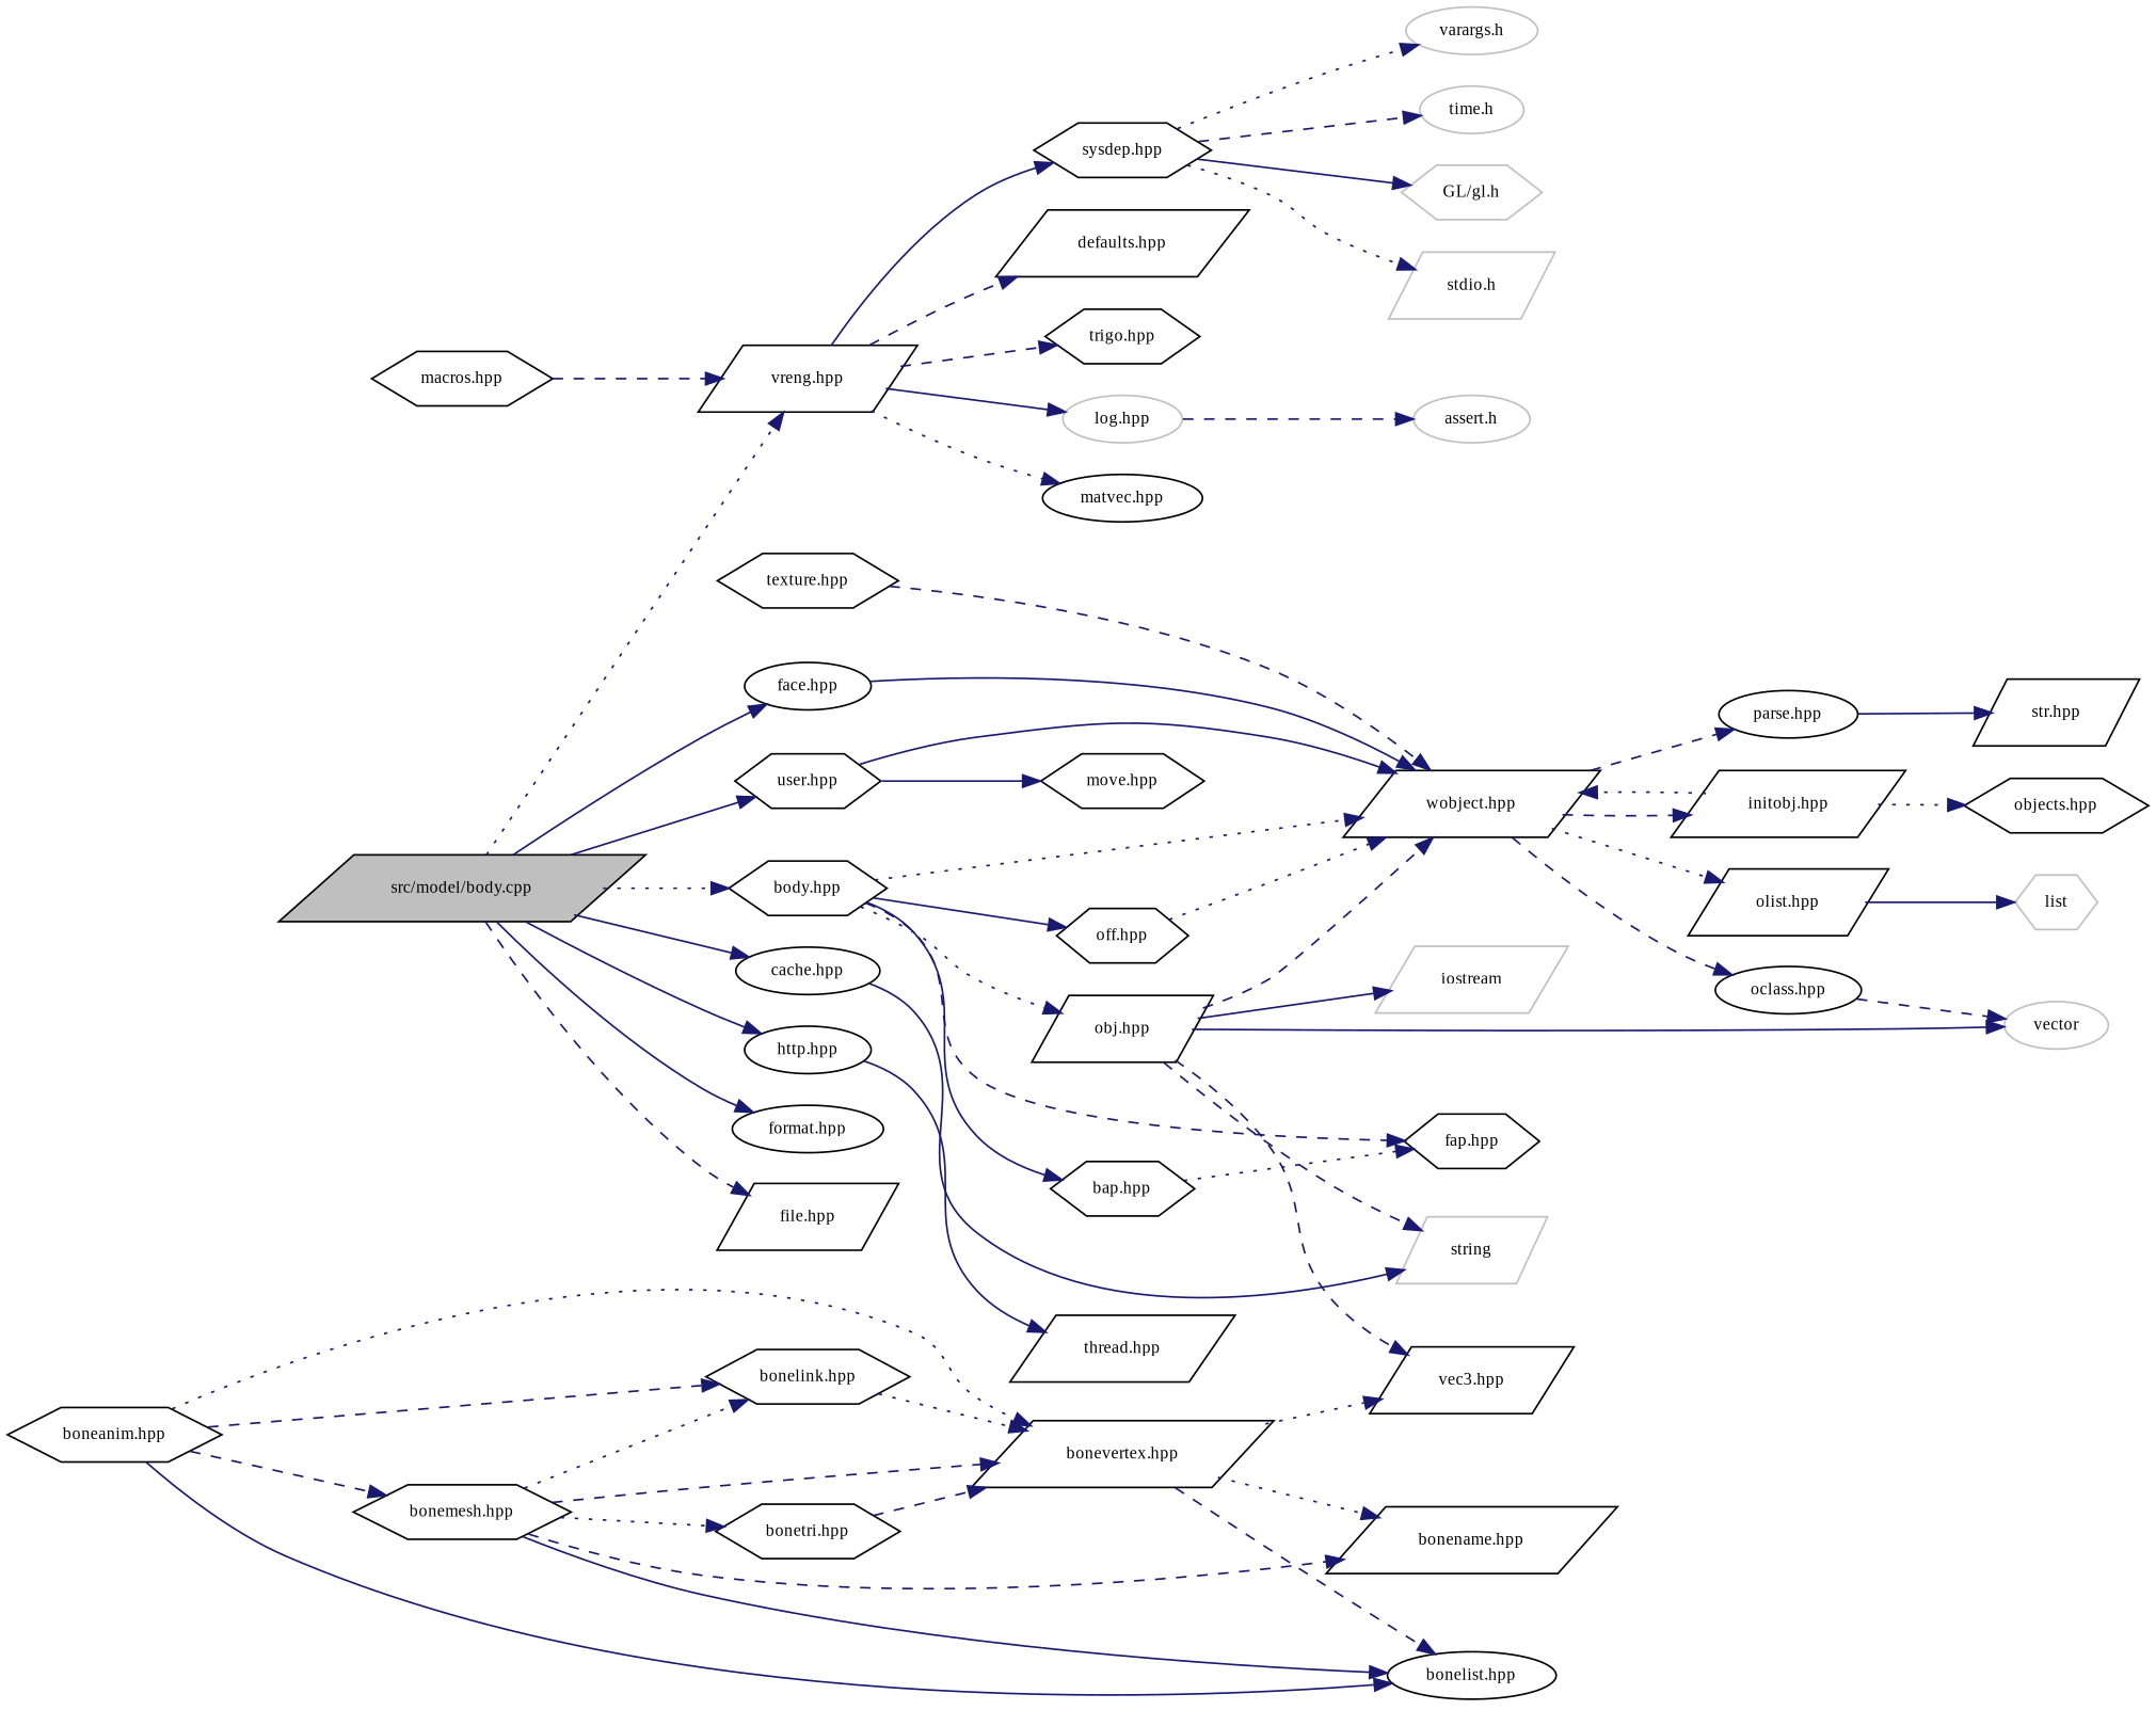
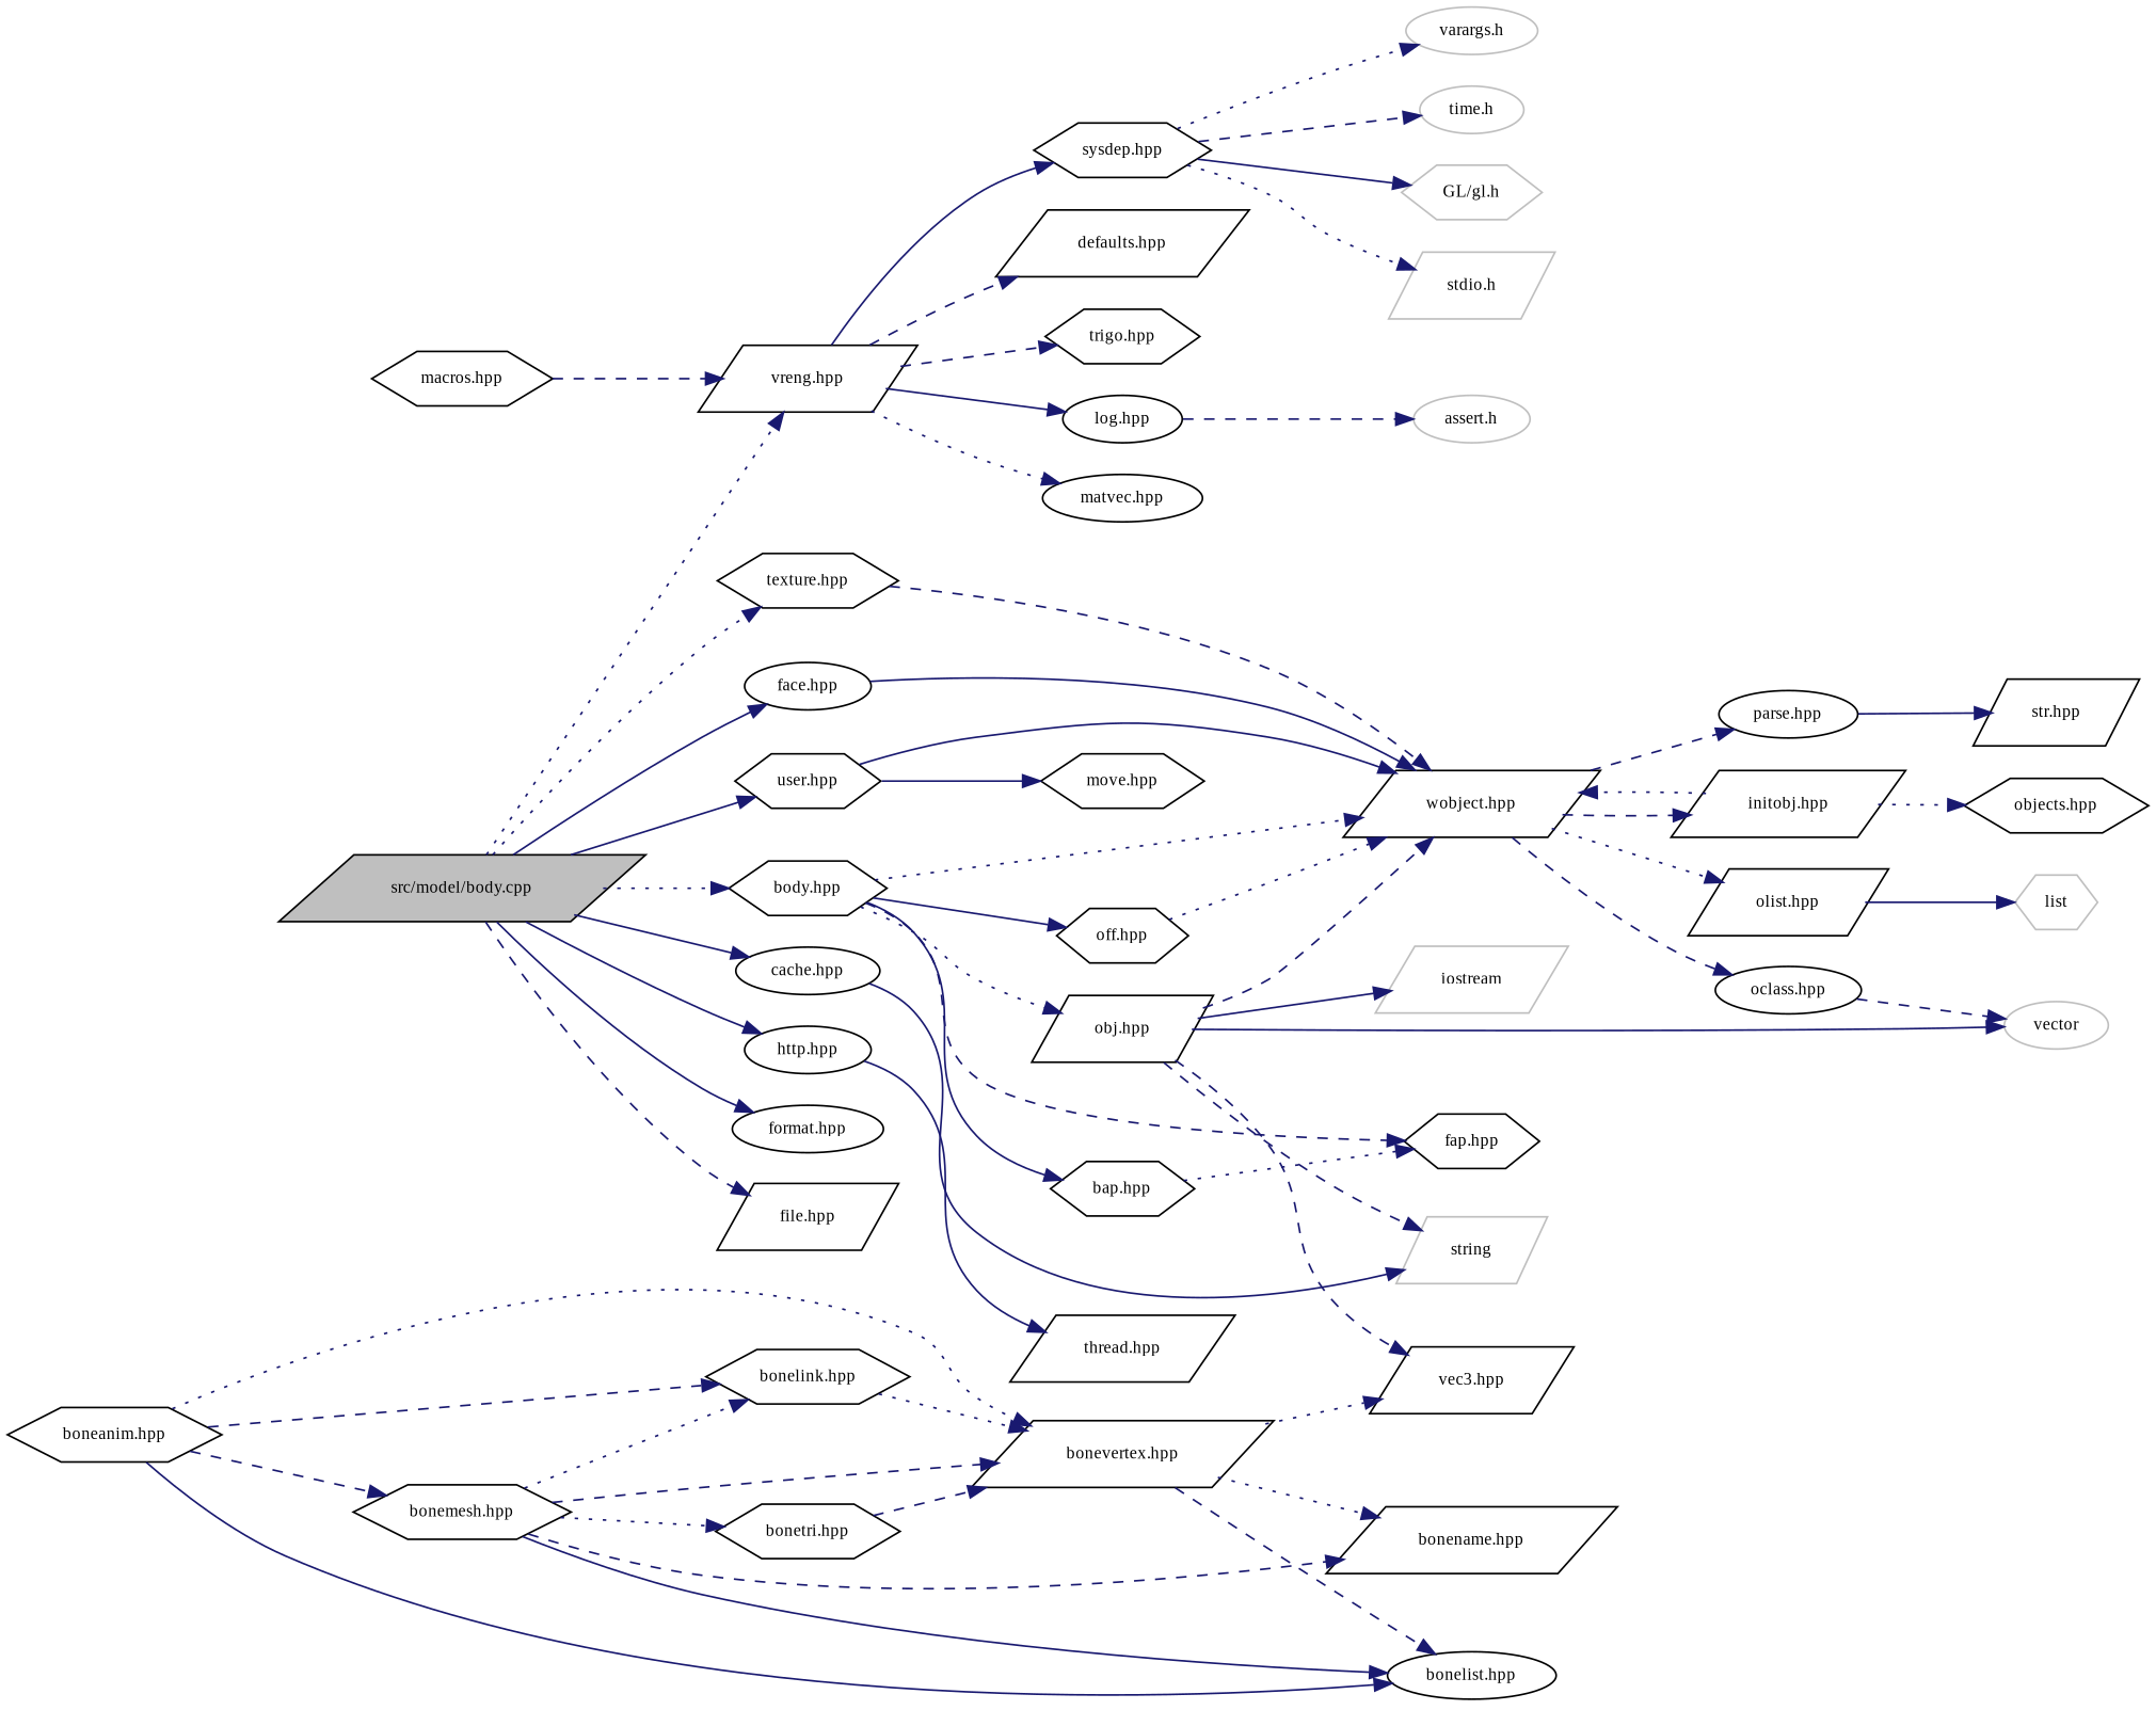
  digraph {
    fontname="Liberation Serif"
    rankdir=LR
    node [color=black fontname="Liberation Serif" fontsize=10 shape=hexagon]
    edge [color=midnightblue fontname="Liberation Serif" fontsize=10 labelfontname=FreeSans labelfontsize=10 style=solid]
    n1 [fillcolor=grey75 fontcolor=black height=0.2 label="src/model/body.cpp" shape=parallelogram style=filled width=0.4]
    n2 [height=0.2 label="vreng.hpp" shape=parallelogram width=0.4]
    n3 [height=0.2 label="body.hpp" width=0.4]
    n4 [height=0.2 label="face.hpp" shape=ellipse width=0.4]
    n5 [height=0.2 label="http.hpp" shape=ellipse width=0.4]
    n6 [height=0.2 label="texture.hpp" width=0.4]
    n7 [height=0.2 label="format.hpp" shape=ellipse width=0.4]
    n8 [height=0.2 label="user.hpp" width=0.4]
    n9 [height=0.2 label="cache.hpp" shape=ellipse width=0.4]
    n10 [height=0.2 label="file.hpp" shape=parallelogram width=0.4]
    n11 [height=0.2 label="sysdep.hpp" width=0.4]
    n12 [height=0.2 label="defaults.hpp" shape=parallelogram width=0.4]
    n13 [height=0.2 label="trigo.hpp" width=0.4]
-   n14 [color=grey75 height=0.2 label="log.hpp" shape=ellipse width=0.4]
+   n14 [height=0.2 label="log.hpp" shape=ellipse width=0.4]
    n15 [height=0.2 label="matvec.hpp" shape=ellipse width=0.4]
    n16 [height=0.2 label="wobject.hpp" shape=parallelogram width=0.4]
    n17 [height=0.2 label="bap.hpp" width=0.4]
    n18 [height=0.2 label="fap.hpp" width=0.4]
    n19 [height=0.2 label="off.hpp" width=0.4]
    n20 [height=0.2 label="obj.hpp" shape=parallelogram width=0.4]
    n21 [height=0.2 label="thread.hpp" shape=parallelogram width=0.4]
    n22 [height=0.2 label="move.hpp" width=0.4]
    n23 [color=grey75 height=0.2 label=string shape=parallelogram width=0.4]
    n24 [color=grey75 height=0.2 label="stdio.h" shape=parallelogram width=0.4]
    n25 [color=grey75 height=0.2 label="varargs.h" shape=ellipse width=0.4]
    n26 [color=grey75 height=0.2 label="time.h" shape=ellipse width=0.4]
    n27 [color=grey75 height=0.2 label="GL/gl.h" width=0.4]
    n28 [height=0.2 label="macros.hpp" width=0.4]
    n29 [color=grey75 height=0.2 label="assert.h" shape=ellipse width=0.4]
    n30 [height=0.2 label="oclass.hpp" shape=ellipse width=0.4]
    n31 [height=0.2 label="olist.hpp" shape=parallelogram width=0.4]
    n32 [height=0.2 label="parse.hpp" shape=ellipse width=0.4]
    n33 [height=0.2 label="initobj.hpp" shape=parallelogram width=0.4]
    n34 [color=grey75 height=0.2 label=vector shape=ellipse width=0.4]
    n35 [color=grey75 height=0.2 label=iostream shape=parallelogram width=0.4]
    n36 [height=0.2 label="vec3.hpp" shape=parallelogram width=0.4]
    n37 [color=grey75 height=0.2 label=list width=0.4]
    n38 [height=0.2 label="str.hpp" shape=parallelogram width=0.4]
    n39 [height=0.2 label="objects.hpp" width=0.4]
    n40 [height=0.2 label="boneanim.hpp" width=0.4]
    n41 [height=0.2 label="bonelist.hpp" shape=ellipse width=0.4]
    n42 [height=0.2 label="bonevertex.hpp" shape=parallelogram width=0.4]
    n43 [height=0.2 label="bonelink.hpp" width=0.4]
    n44 [height=0.2 label="bonemesh.hpp" width=0.4]
    n45 [height=0.2 label="bonename.hpp" shape=parallelogram width=0.4]
    n46 [height=0.2 label="bonetri.hpp" width=0.4]
    n1 -> n2 [style=dotted]
    n1 -> n3 [style=dotted]
    n1 -> n4
    n1 -> n5
+   n1 -> n6 [style=dotted]
    n1 -> n7
    n1 -> n8
    n1 -> n9
    n1 -> n10 [style=dashed]
    n2 -> n11
    n2 -> n12 [style=dashed]
    n2 -> n13 [style=dashed]
    n2 -> n14
    n2 -> n15 [style=dotted]
    n3 -> n16 [style=dotted]
    n3 -> n17
    n3 -> n18 [style=dashed]
    n3 -> n19
    n3 -> n20 [style=dotted]
    n4 -> n16
    n5 -> n21
    n6 -> n16 [style=dashed]
    n8 -> n16
    n8 -> n22
    n9 -> n23
    n11 -> n24 [style=dotted]
    n11 -> n25 [style=dotted]
    n11 -> n26 [style=dashed]
    n11 -> n27
    n14 -> n29 [style=dashed]
    n16 -> n30 [style=dashed]
    n16 -> n31 [style=dotted]
    n16 -> n32 [style=dashed]
    n16 -> n33 [style=dashed]
    n17 -> n18 [style=dotted]
    n19 -> n16 [style=dotted]
    n20 -> n16 [style=dashed]
    n20 -> n23 [style=dashed]
    n20 -> n34
    n20 -> n35
    n20 -> n36 [style=dashed]
    n28 -> n2 [style=dashed]
    n30 -> n34 [style=dashed]
    n31 -> n37
    n32 -> n38
    n33 -> n16 [style=dotted]
    n33 -> n39 [style=dotted]
    n40 -> n41
    n40 -> n42 [style=dotted]
    n40 -> n43 [style=dashed]
    n40 -> n44 [style=dashed]
    n42 -> n36 [style=dotted]
    n42 -> n41 [style=dashed]
    n42 -> n45 [style=dotted]
    n43 -> n42 [style=dotted]
    n44 -> n41
    n44 -> n42 [style=dashed]
    n44 -> n43 [style=dotted]
    n44 -> n45 [style=dashed]
    n44 -> n46 [style=dotted]
    n46 -> n42 [style=dashed]
  }
